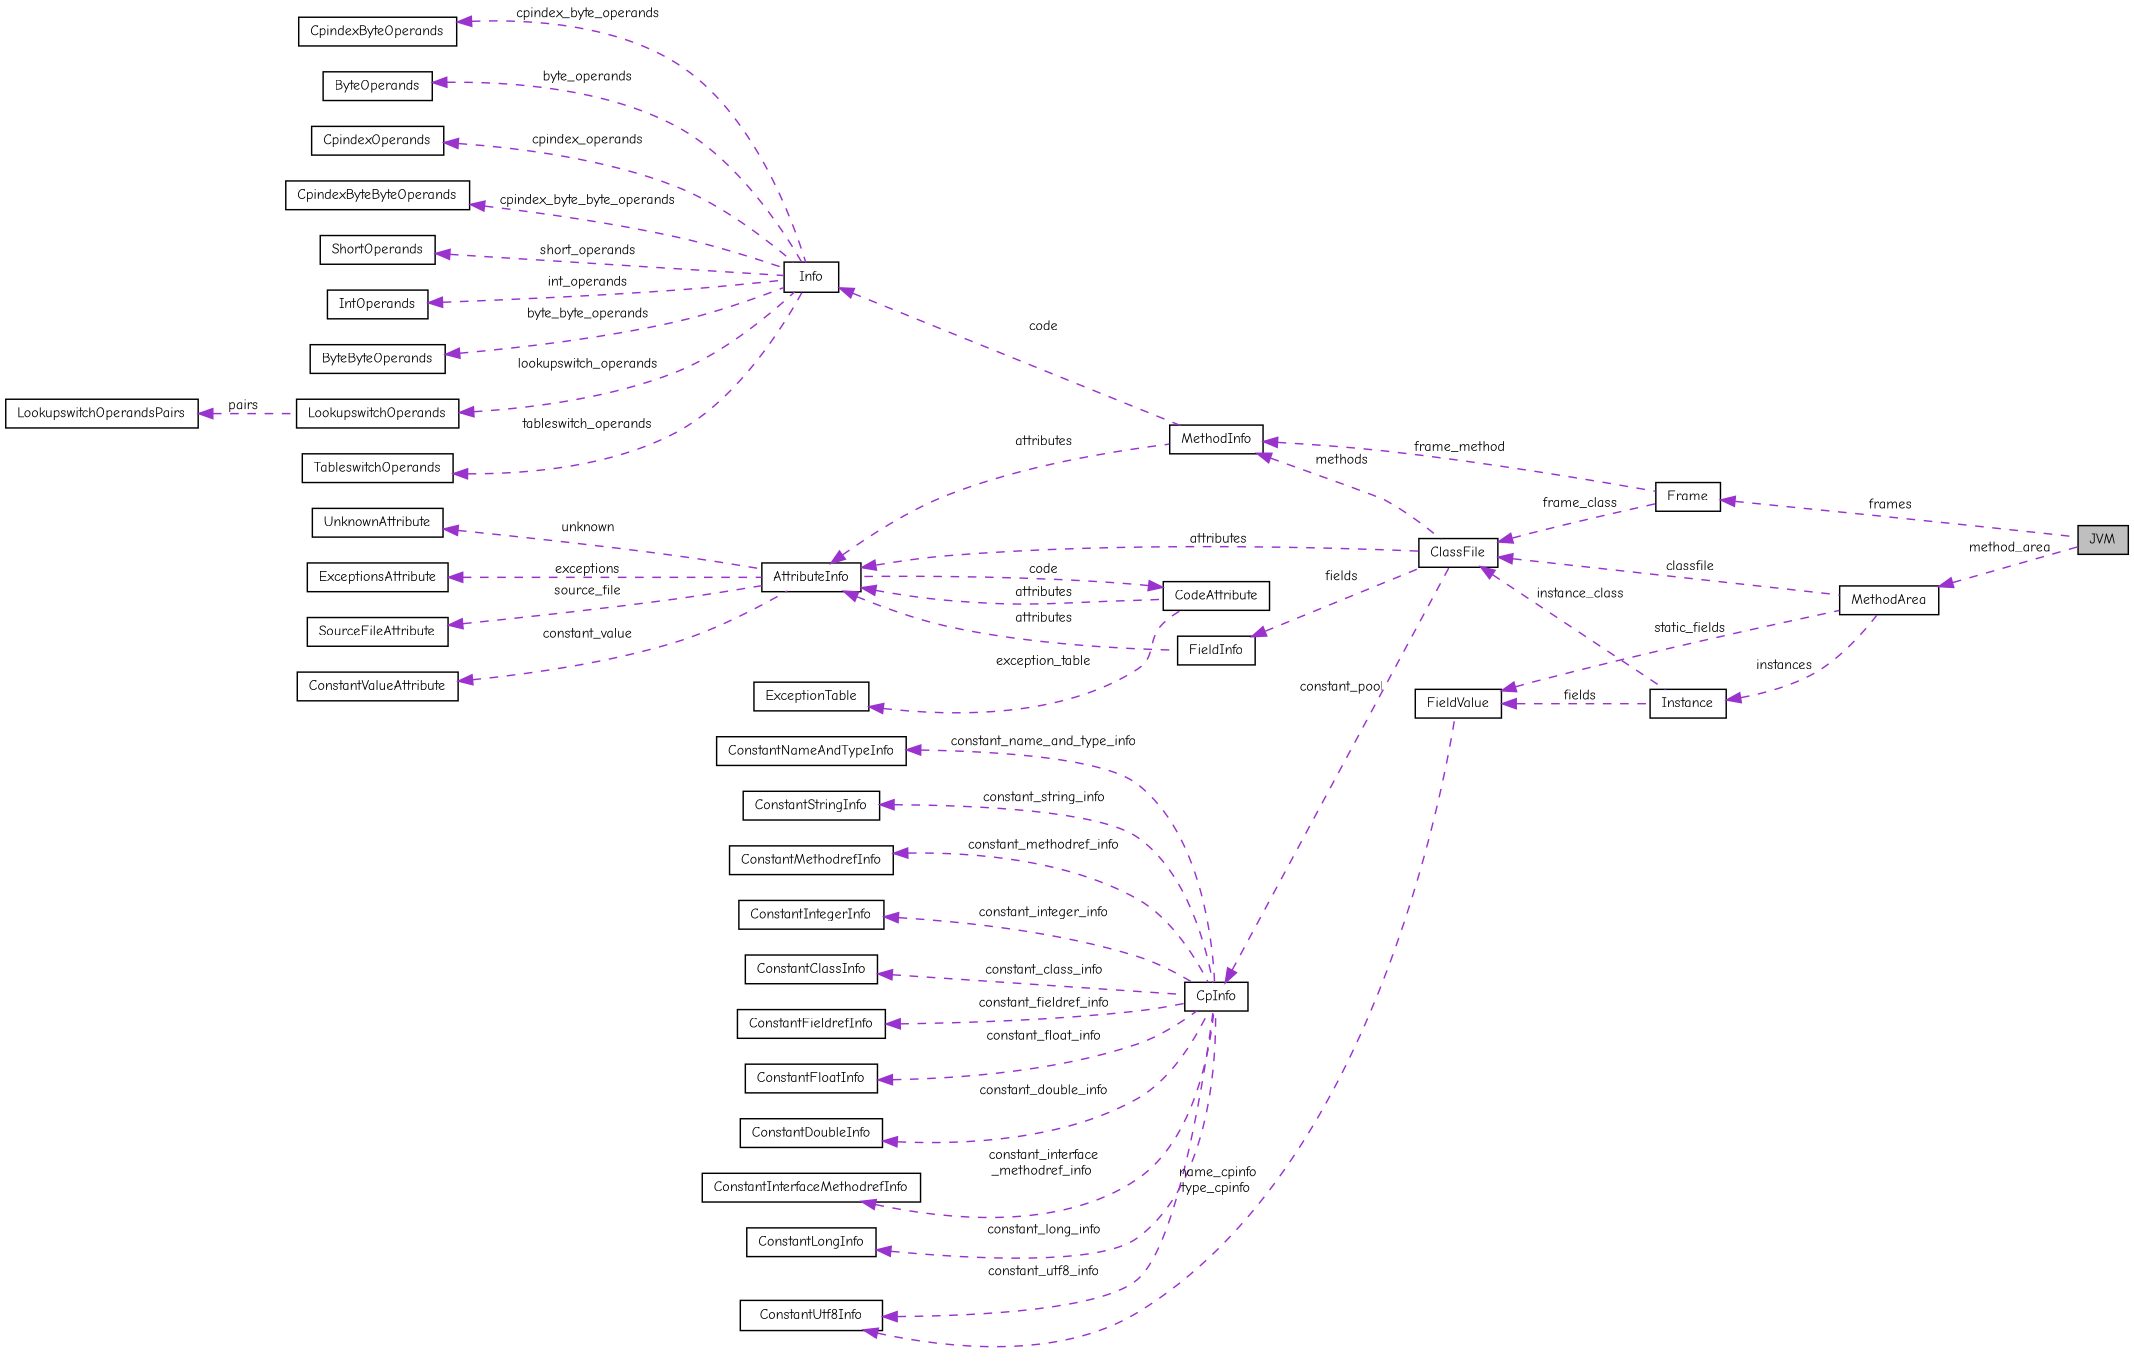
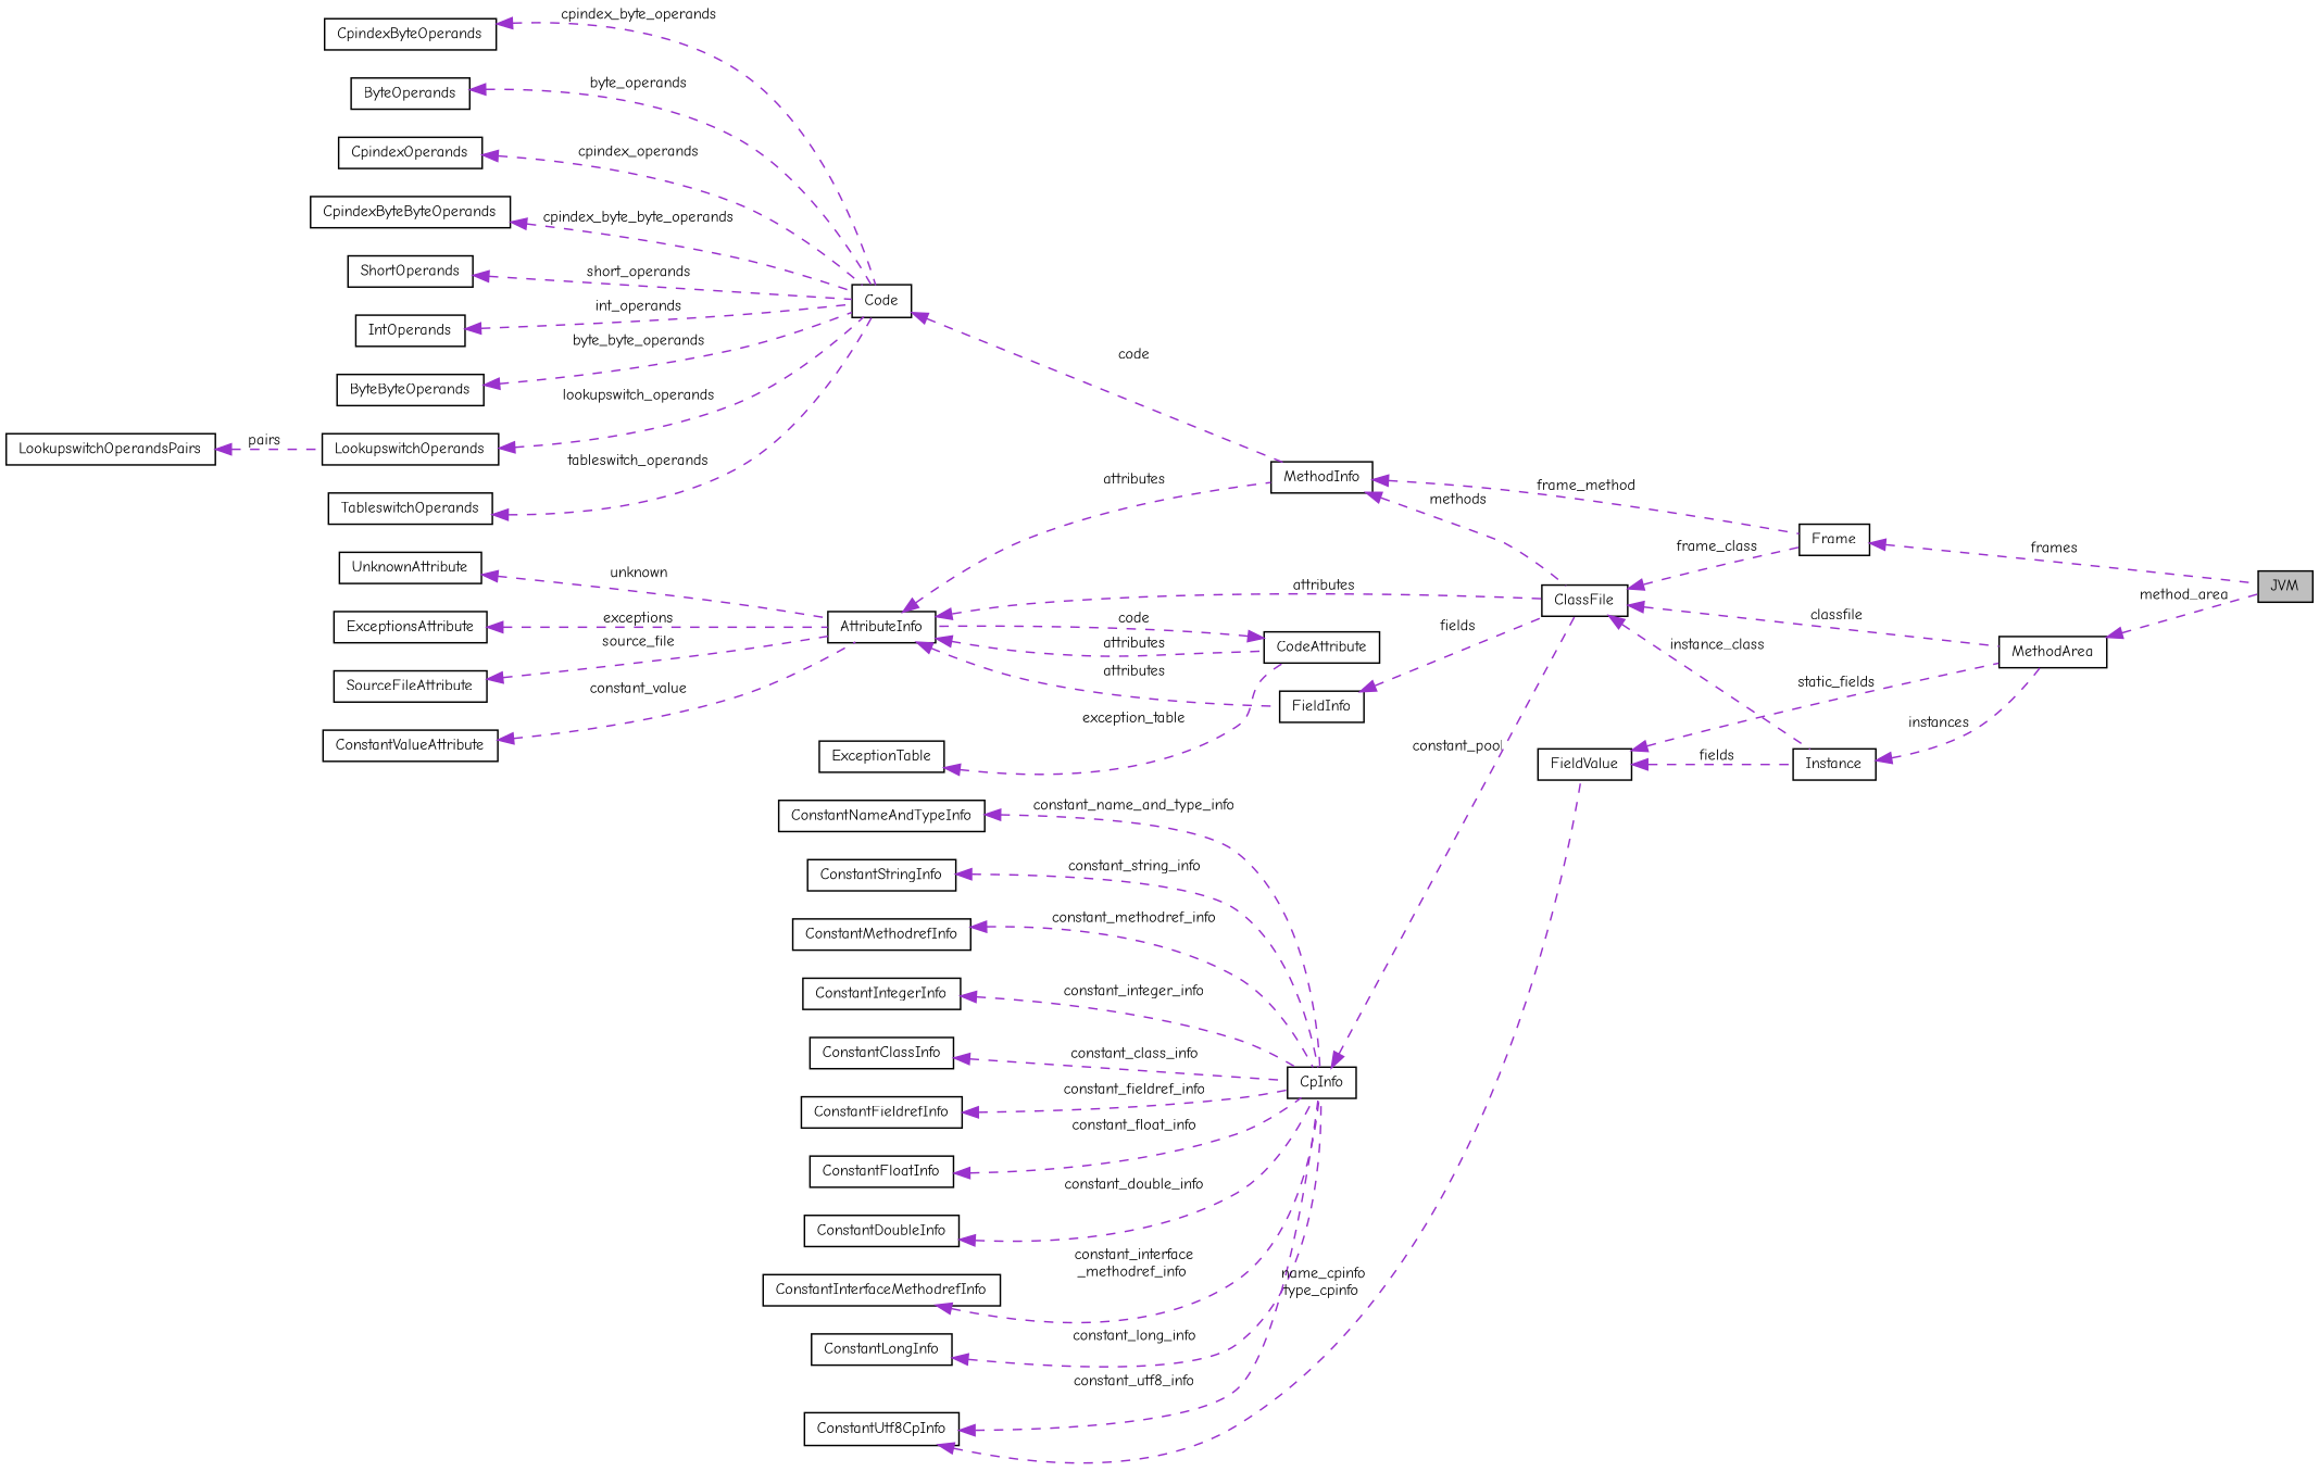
  digraph {
    fontname="Comic Neue"
    rankdir=LR
    node [color=black fillcolor=white fontname="Comic Neue" fontsize=10 shape=record style=filled]
    edge [color=darkorchid3 dir=back fontname="Comic Neue" fontsize=10 labelfontname=Helvetica labelfontsize=10 style=dashed]
    n1 [fillcolor=grey75 fontcolor=black height=0.2 label=JVM width=0.4]
    n2 [height=0.2 label=Frame width=0.4]
    n3 [height=0.2 label=ClassFile width=0.4]
    n4 [height=0.2 label=MethodArea width=0.4]
    n5 [height=0.2 label=Instance width=0.4]
    n6 [height=0.2 label=AttributeInfo width=0.4]
    n7 [height=0.2 label=CodeAttribute width=0.4]
    n8 [height=0.2 label=FieldInfo width=0.4]
    n9 [height=0.2 label=MethodInfo width=0.4]
    n10 [height=0.2 label=UnknownAttribute width=0.4]
    n11 [height=0.2 label=ExceptionsAttribute width=0.4]
    n12 [height=0.2 label=SourceFileAttribute width=0.4]
-   n13 [height=0.2 label=Info width=0.4]
+   n13 [height=0.2 label=Code width=0.4]
    n14 [height=0.2 label=ShortOperands width=0.4]
    n15 [height=0.2 label=IntOperands width=0.4]
    n16 [height=0.2 label=ByteByteOperands width=0.4]
    n17 [height=0.2 label=LookupswitchOperands width=0.4]
    n18 [height=0.2 label=LookupswitchOperandsPairs width=0.4]
    n19 [height=0.2 label=TableswitchOperands width=0.4]
    n20 [height=0.2 label=CpindexByteOperands width=0.4]
    n21 [height=0.2 label=ByteOperands width=0.4]
    n22 [height=0.2 label=CpindexOperands width=0.4]
    n23 [height=0.2 label=CpindexByteByteOperands width=0.4]
    n24 [height=0.2 label=ExceptionTable width=0.4]
    n25 [height=0.2 label=ConstantValueAttribute width=0.4]
    n26 [height=0.2 label=CpInfo width=0.4]
    n27 [height=0.2 label=ConstantDoubleInfo width=0.4]
    n28 [height=0.2 label=ConstantInterfaceMethodrefInfo width=0.4]
    n29 [height=0.2 label=ConstantLongInfo width=0.4]
-   n30 [height=0.2 label=ConstantUtf8Info width=0.4]
+   n30 [height=0.2 label=ConstantUtf8CpInfo width=0.4]
    n31 [height=0.2 label=FieldValue width=0.4]
    n32 [height=0.2 label=ConstantNameAndTypeInfo width=0.4]
    n33 [height=0.2 label=ConstantStringInfo width=0.4]
    n34 [height=0.2 label=ConstantMethodrefInfo width=0.4]
    n35 [height=0.2 label=ConstantIntegerInfo width=0.4]
    n36 [height=0.2 label=ConstantClassInfo width=0.4]
    n37 [height=0.2 label=ConstantFieldrefInfo width=0.4]
    n38 [height=0.2 label=ConstantFloatInfo width=0.4]
    n2 -> n1 [label=" frames"]
    n3 -> n2 [label=" frame_class"]
    n3 -> n4 [label=" classfile"]
    n3 -> n5 [label=" instance_class"]
    n4 -> n1 [label=" method_area"]
    n5 -> n4 [label=" instances"]
    n6 -> n3 [label=" attributes"]
    n6 -> n7 [label=" attributes"]
    n6 -> n8 [label=" attributes"]
    n6 -> n9 [label=" attributes"]
    n7 -> n6 [label=" code"]
    n8 -> n3 [label=" fields"]
    n9 -> n2 [label=" frame_method"]
    n9 -> n3 [label=" methods"]
    n10 -> n6 [label=" unknown"]
    n11 -> n6 [label=" exceptions"]
    n12 -> n6 [label=" source_file"]
    n13 -> n9 [label=" code"]
    n14 -> n13 [label=" short_operands"]
    n15 -> n13 [label=" int_operands"]
    n16 -> n13 [label=" byte_byte_operands"]
    n17 -> n13 [label=" lookupswitch_operands"]
    n18 -> n17 [label=" pairs"]
    n19 -> n13 [label=" tableswitch_operands"]
    n20 -> n13 [label=" cpindex_byte_operands"]
    n21 -> n13 [label=" byte_operands"]
    n22 -> n13 [label=" cpindex_operands"]
    n23 -> n13 [label=" cpindex_byte_byte_operands"]
    n24 -> n7 [label=" exception_table"]
    n25 -> n6 [label=" constant_value"]
    n26 -> n3 [label=" constant_pool"]
    n27 -> n26 [label=" constant_double_info"]
    n28 -> n26 [label=" constant_interface\l_methodref_info"]
    n29 -> n26 [label=" constant_long_info"]
    n30 -> n26 [label=" constant_utf8_info"]
    n30 -> n31 [label=" name_cpinfo\ntype_cpinfo"]
    n31 -> n4 [label=" static_fields"]
    n31 -> n5 [label=" fields"]
    n32 -> n26 [label=" constant_name_and_type_info"]
    n33 -> n26 [label=" constant_string_info"]
    n34 -> n26 [label=" constant_methodref_info"]
    n35 -> n26 [label=" constant_integer_info"]
    n36 -> n26 [label=" constant_class_info"]
    n37 -> n26 [label=" constant_fieldref_info"]
    n38 -> n26 [label=" constant_float_info"]
  }
